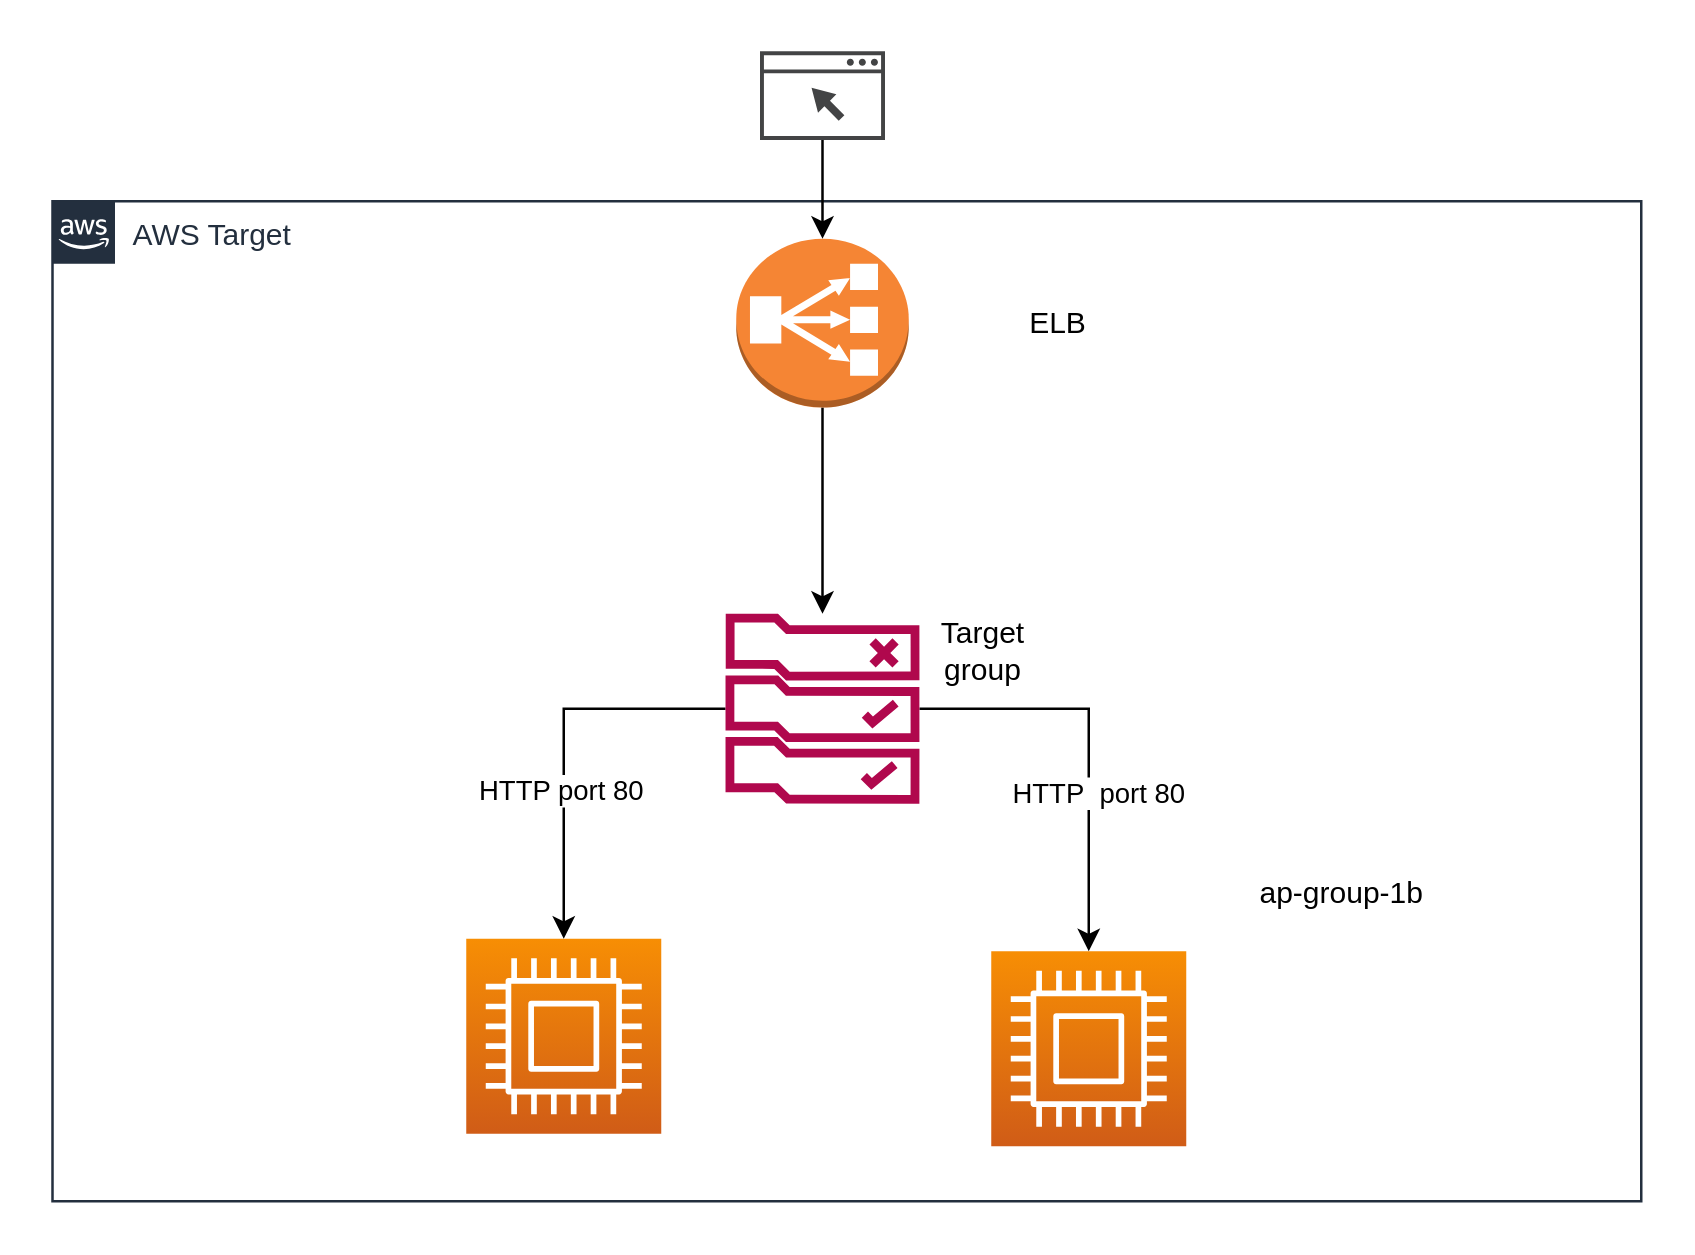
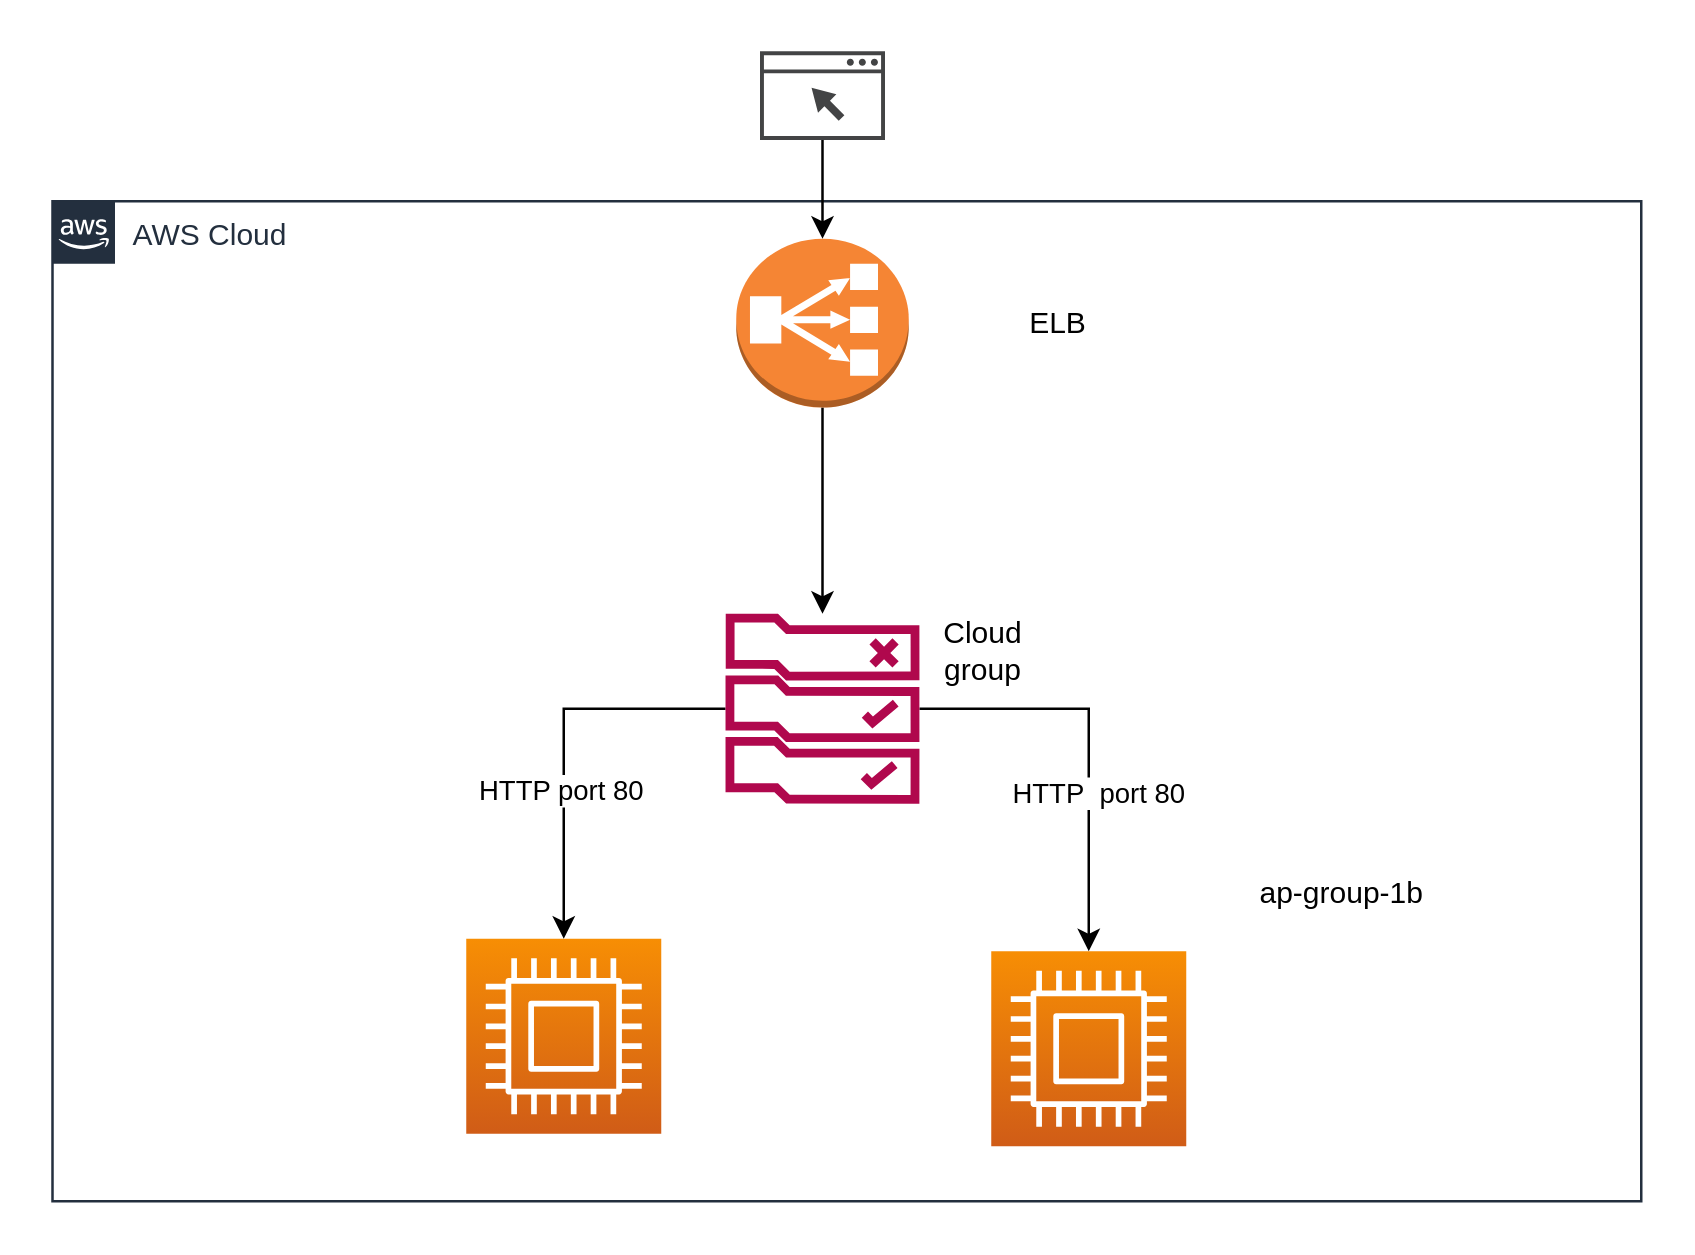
  <mxCell id="0" />
  <mxCell id="1" parent="0" />
- <mxCell id="2" value="AWS Target" style="points=[[0,0],[0.25,0],[0.5,0],[0.75,0],[1,0],[1,0.25],[1,0.5],[1,0.75],[1,1],[0.75,1],[0.5,1],[0.25,1],[0,1],[0,0.75],[0,0.5],[0,0.25]];outlineConnect=0;gradientColor=none;html=1;whiteSpace=wrap;fontSize=12;fontStyle=0;shape=mxgraph.aws4.group;grIcon=mxgraph.aws4.group_aws_cloud_alt;strokeColor=#232F3E;fillColor=none;verticalAlign=top;align=left;spacingLeft=30;fontColor=#232F3E;dashed=0;labelBackgroundColor=#ffffff;container=1;pointerEvents=0;collapsible=0;recursiveResize=0;" parent="1" vertex="1"><mxGeometry x="20.5" y="80" width="635.5" height="400" as="geometry" /></mxCell>
+ <mxCell id="2" value="AWS Cloud" style="points=[[0,0],[0.25,0],[0.5,0],[0.75,0],[1,0],[1,0.25],[1,0.5],[1,0.75],[1,1],[0.75,1],[0.5,1],[0.25,1],[0,1],[0,0.75],[0,0.5],[0,0.25]];outlineConnect=0;gradientColor=none;html=1;whiteSpace=wrap;fontSize=12;fontStyle=0;shape=mxgraph.aws4.group;grIcon=mxgraph.aws4.group_aws_cloud_alt;strokeColor=#232F3E;fillColor=none;verticalAlign=top;align=left;spacingLeft=30;fontColor=#232F3E;dashed=0;labelBackgroundColor=#ffffff;container=1;pointerEvents=0;collapsible=0;recursiveResize=0;" parent="1" vertex="1"><mxGeometry x="20.5" y="80" width="635.5" height="400" as="geometry" /></mxCell>
  <mxCell id="3" style="edgeStyle=orthogonalEdgeStyle;rounded=0;orthogonalLoop=1;jettySize=auto;html=1;" edge="1" parent="2" source="4" target="11"><mxGeometry relative="1" as="geometry" /></mxCell>
  <mxCell id="4" value="" style="outlineConnect=0;dashed=0;verticalLabelPosition=bottom;verticalAlign=top;align=center;html=1;shape=mxgraph.aws3.classic_load_balancer;fillColor=#F58534;gradientColor=none;" vertex="1" parent="2"><mxGeometry x="273.5" y="15" width="69" height="67.5" as="geometry" /></mxCell>
  <mxCell id="5" value="" style="sketch=0;points=[[0,0,0],[0.25,0,0],[0.5,0,0],[0.75,0,0],[1,0,0],[0,1,0],[0.25,1,0],[0.5,1,0],[0.75,1,0],[1,1,0],[0,0.25,0],[0,0.5,0],[0,0.75,0],[1,0.25,0],[1,0.5,0],[1,0.75,0]];outlineConnect=0;fontColor=#232F3E;gradientColor=#F78E04;gradientDirection=north;fillColor=#D05C17;strokeColor=#ffffff;dashed=0;verticalLabelPosition=bottom;verticalAlign=top;align=center;html=1;fontSize=12;fontStyle=0;aspect=fixed;shape=mxgraph.aws4.resourceIcon;resIcon=mxgraph.aws4.compute;" vertex="1" parent="2"><mxGeometry x="165.5" y="295" width="78" height="78" as="geometry" /></mxCell>
  <mxCell id="6" value="" style="sketch=0;points=[[0,0,0],[0.25,0,0],[0.5,0,0],[0.75,0,0],[1,0,0],[0,1,0],[0.25,1,0],[0.5,1,0],[0.75,1,0],[1,1,0],[0,0.25,0],[0,0.5,0],[0,0.75,0],[1,0.25,0],[1,0.5,0],[1,0.75,0]];outlineConnect=0;fontColor=#232F3E;gradientColor=#F78E04;gradientDirection=north;fillColor=#D05C17;strokeColor=#ffffff;dashed=0;verticalLabelPosition=bottom;verticalAlign=top;align=center;html=1;fontSize=12;fontStyle=0;aspect=fixed;shape=mxgraph.aws4.resourceIcon;resIcon=mxgraph.aws4.compute;" vertex="1" parent="2"><mxGeometry x="375.5" y="300" width="78" height="78" as="geometry" /></mxCell>
  <mxCell id="7" style="edgeStyle=orthogonalEdgeStyle;rounded=0;orthogonalLoop=1;jettySize=auto;html=1;entryX=0.5;entryY=0;entryDx=0;entryDy=0;entryPerimeter=0;" edge="1" parent="2" source="11" target="5"><mxGeometry relative="1" as="geometry" /></mxCell>
  <mxCell id="8" value="HTTP port 80" style="edgeLabel;html=1;align=center;verticalAlign=middle;resizable=0;points=[];" vertex="1" connectable="0" parent="7"><mxGeometry x="0.242" y="-2" relative="1" as="geometry"><mxPoint as="offset" /></mxGeometry></mxCell>
  <mxCell id="9" style="edgeStyle=orthogonalEdgeStyle;rounded=0;orthogonalLoop=1;jettySize=auto;html=1;" edge="1" parent="2" source="11" target="6"><mxGeometry relative="1" as="geometry" /></mxCell>
  <mxCell id="10" value="HTTP&amp;nbsp; port 80" style="edgeLabel;html=1;align=center;verticalAlign=middle;resizable=0;points=[];" vertex="1" connectable="0" parent="9"><mxGeometry x="0.23" y="3" relative="1" as="geometry"><mxPoint as="offset" /></mxGeometry></mxCell>
  <mxCell id="11" value="" style="sketch=0;outlineConnect=0;fontColor=#232F3E;gradientColor=none;fillColor=#B0084D;strokeColor=none;dashed=0;verticalLabelPosition=bottom;verticalAlign=top;align=center;html=1;fontSize=12;fontStyle=0;aspect=fixed;pointerEvents=1;shape=mxgraph.aws4.rule_2;" vertex="1" parent="2"><mxGeometry x="269" y="165" width="78" height="76" as="geometry" /></mxCell>
  <mxCell id="12" value="ap-group-1b" style="text;html=1;strokeColor=none;fillColor=none;align=center;verticalAlign=middle;whiteSpace=wrap;rounded=0;" vertex="1" parent="2"><mxGeometry x="453.5" y="261.5" width="124.5" height="30" as="geometry" /></mxCell>
- <mxCell id="13" value="Target group" style="text;html=1;strokeColor=none;fillColor=none;align=center;verticalAlign=middle;whiteSpace=wrap;rounded=0;" vertex="1" parent="2"><mxGeometry x="342.5" y="165" width="60" height="30" as="geometry" /></mxCell>
+ <mxCell id="13" value="Cloud group" style="text;html=1;strokeColor=none;fillColor=none;align=center;verticalAlign=middle;whiteSpace=wrap;rounded=0;" vertex="1" parent="2"><mxGeometry x="342.5" y="165" width="60" height="30" as="geometry" /></mxCell>
  <mxCell id="14" value="ELB" style="text;html=1;strokeColor=none;fillColor=none;align=center;verticalAlign=middle;whiteSpace=wrap;rounded=0;" vertex="1" parent="2"><mxGeometry x="372.5" y="33.5" width="60" height="30" as="geometry" /></mxCell>
  <mxCell id="15" style="edgeStyle=orthogonalEdgeStyle;rounded=0;orthogonalLoop=1;jettySize=auto;html=1;" edge="1" parent="1" source="16" target="4"><mxGeometry relative="1" as="geometry" /></mxCell>
  <mxCell id="16" value="" style="sketch=0;pointerEvents=1;shadow=0;dashed=0;html=1;strokeColor=none;fillColor=#434445;aspect=fixed;labelPosition=center;verticalLabelPosition=bottom;verticalAlign=top;align=center;outlineConnect=0;shape=mxgraph.vvd.web_browser;" vertex="1" parent="1"><mxGeometry x="303.5" y="20" width="50" height="35.5" as="geometry" /></mxCell>
